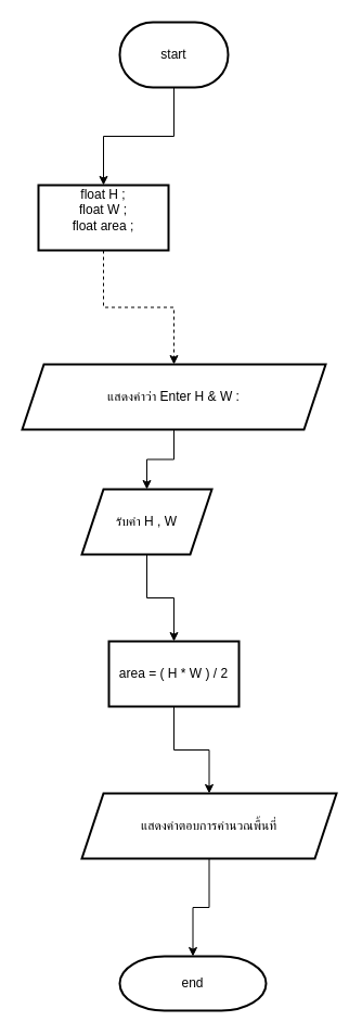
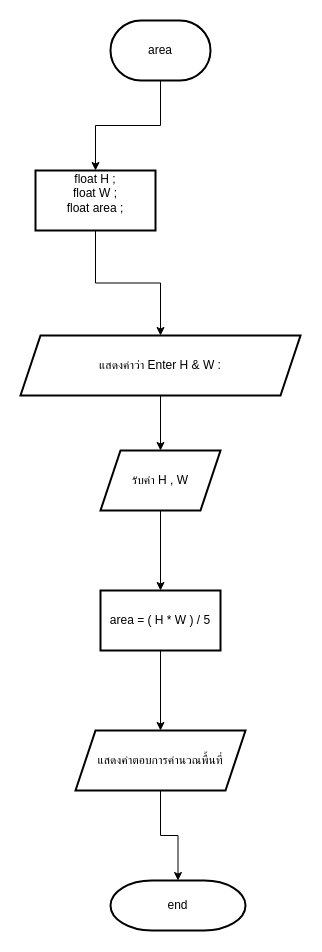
  <mxCell id="0" />
  <mxCell id="1" parent="0" />
  <mxCell id="2" value="" style="edgeStyle=orthogonalEdgeStyle;rounded=0;orthogonalLoop=1;jettySize=auto;html=1;" edge="1" parent="1" source="3" target="5"><mxGeometry relative="1" as="geometry" /></mxCell>
- <mxCell id="3" value="start" style="strokeWidth=2;html=1;shape=mxgraph.flowchart.terminator;whiteSpace=wrap;" vertex="1" parent="1"><mxGeometry x="110" y="20" width="100" height="60" as="geometry" /></mxCell>
- <mxCell id="4" value="" style="edgeStyle=orthogonalEdgeStyle;rounded=0;orthogonalLoop=1;jettySize=auto;html=1;dashed=1;" edge="1" parent="1" source="5" target="7"><mxGeometry relative="1" as="geometry" /></mxCell>
+ <mxCell id="3" value="area" style="strokeWidth=2;html=1;shape=mxgraph.flowchart.terminator;whiteSpace=wrap;" vertex="1" parent="1"><mxGeometry x="110" y="20" width="100" height="60" as="geometry" /></mxCell>
+ <mxCell id="4" value="" style="edgeStyle=orthogonalEdgeStyle;rounded=0;orthogonalLoop=1;jettySize=auto;html=1;" edge="1" parent="1" source="5" target="7"><mxGeometry relative="1" as="geometry" /></mxCell>
  <mxCell id="5" value="float H ;&lt;div&gt;float W ;&lt;/div&gt;&lt;div&gt;float area ;&lt;br&gt;&lt;div&gt;&lt;br&gt;&lt;/div&gt;&lt;/div&gt;" style="whiteSpace=wrap;html=1;strokeWidth=2;" vertex="1" parent="1"><mxGeometry x="35" y="170" width="120" height="60" as="geometry" /></mxCell>
  <mxCell id="6" value="" style="edgeStyle=orthogonalEdgeStyle;rounded=0;orthogonalLoop=1;jettySize=auto;html=1;" edge="1" parent="1" source="7" target="9"><mxGeometry relative="1" as="geometry" /></mxCell>
  <mxCell id="7" value="แสดงคำว่า Enter H &amp;amp; W :" style="shape=parallelogram;perimeter=parallelogramPerimeter;whiteSpace=wrap;html=1;fixedSize=1;strokeWidth=2;" vertex="1" parent="1"><mxGeometry x="20" y="335" width="280" height="60" as="geometry" /></mxCell>
  <mxCell id="8" value="" style="edgeStyle=orthogonalEdgeStyle;rounded=0;orthogonalLoop=1;jettySize=auto;html=1;" edge="1" parent="1" source="9" target="11"><mxGeometry relative="1" as="geometry" /></mxCell>
- <mxCell id="9" value="รับค่า H , W" style="shape=parallelogram;perimeter=parallelogramPerimeter;whiteSpace=wrap;html=1;fixedSize=1;strokeWidth=2;" vertex="1" parent="1"><mxGeometry x="75" y="450" width="120" height="60" as="geometry" /></mxCell>
+ <mxCell id="9" value="รับค่า H , W" style="shape=parallelogram;perimeter=parallelogramPerimeter;whiteSpace=wrap;html=1;fixedSize=1;strokeWidth=2;" vertex="1" parent="1"><mxGeometry x="100" y="450" width="120" height="60" as="geometry" /></mxCell>
  <mxCell id="10" value="" style="edgeStyle=orthogonalEdgeStyle;rounded=0;orthogonalLoop=1;jettySize=auto;html=1;" edge="1" parent="1" source="11" target="13"><mxGeometry relative="1" as="geometry" /></mxCell>
- <mxCell id="11" value="area = ( H * W ) / 2" style="whiteSpace=wrap;html=1;strokeWidth=2;" vertex="1" parent="1"><mxGeometry x="100" y="590" width="120" height="60" as="geometry" /></mxCell>
+ <mxCell id="11" value="area = ( H * W ) / 5" style="whiteSpace=wrap;html=1;strokeWidth=2;" vertex="1" parent="1"><mxGeometry x="100" y="590" width="120" height="60" as="geometry" /></mxCell>
  <mxCell id="12" value="" style="edgeStyle=orthogonalEdgeStyle;rounded=0;orthogonalLoop=1;jettySize=auto;html=1;" edge="1" parent="1" source="13" target="14"><mxGeometry relative="1" as="geometry" /></mxCell>
- <mxCell id="13" value="แสดงคำตอบการคำนวณพื้นที่" style="shape=parallelogram;perimeter=parallelogramPerimeter;whiteSpace=wrap;html=1;fixedSize=1;strokeWidth=2;" vertex="1" parent="1"><mxGeometry x="75" y="730" width="235" height="60" as="geometry" /></mxCell>
+ <mxCell id="13" value="แสดงคำตอบการคำนวณพื้นที่" style="shape=parallelogram;perimeter=parallelogramPerimeter;whiteSpace=wrap;html=1;fixedSize=1;strokeWidth=2;" vertex="1" parent="1"><mxGeometry x="75" y="730" width="170" height="60" as="geometry" /></mxCell>
  <mxCell id="14" value="end" style="strokeWidth=2;html=1;shape=mxgraph.flowchart.terminator;whiteSpace=wrap;" vertex="1" parent="1"><mxGeometry x="110" y="880" width="135" height="50" as="geometry" /></mxCell>
